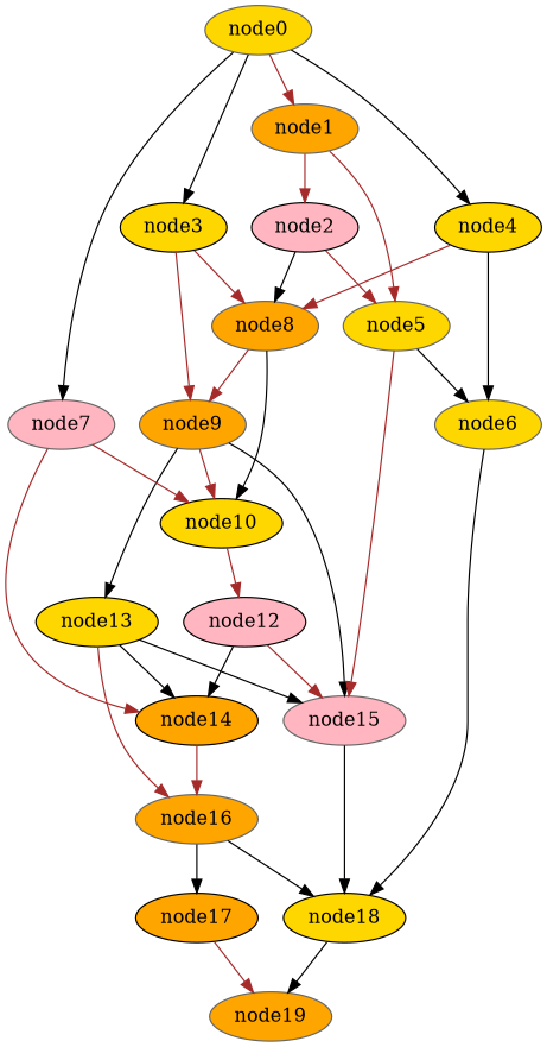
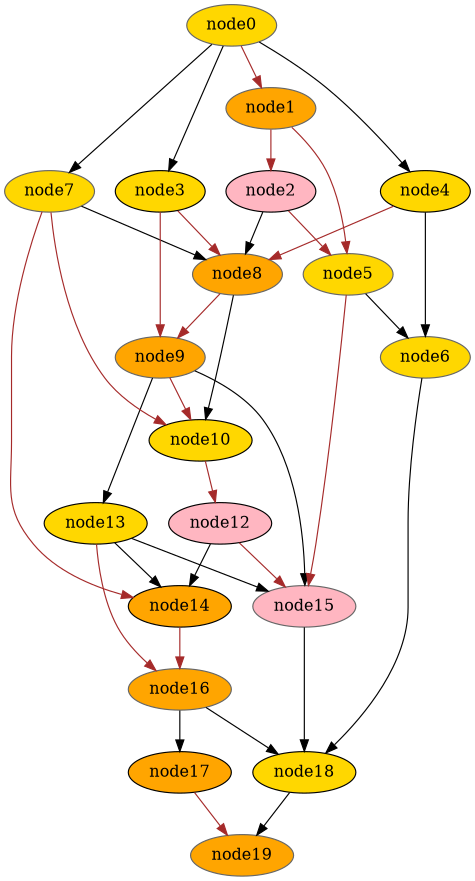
  digraph {
    node [color=gray40 fillcolor=gold style=filled]
    edge [color=black]
    node19 [fillcolor=orange]
    node18 [color=black]
    node17 [color=black fillcolor=orange]
    node16 [fillcolor=orange]
    node15 [fillcolor=lightpink]
    node14 [color=black fillcolor=orange]
    node13 [color=black]
    node12 [color=black fillcolor=lightpink]
    node10 [color=black]
    node9 [fillcolor=orange]
    node8 [fillcolor=orange]
-   node7 [fillcolor=lightpink]
+   node7
    node6
    node5
    node4 [color=black]
    node3 [color=black]
    node2 [color=black fillcolor=lightpink]
    node1 [fillcolor=orange]
    node0
    node18 -> node19
    node17 -> node19 [color=brown]
    node16 -> node18
    node16 -> node17
    node15 -> node18
    node14 -> node16 [color=brown]
    node13 -> node16 [color=brown]
    node13 -> node15
    node13 -> node14
    node12 -> node15 [color=brown]
    node12 -> node14
    node10 -> node12 [color=brown]
    node9 -> node15
    node9 -> node13
    node9 -> node10 [color=brown]
    node8 -> node10
    node8 -> node9 [color=brown]
    node7 -> node14 [color=brown]
    node7 -> node10 [color=brown]
+   node7 -> node8
    node6 -> node18
    node5 -> node15 [color=brown]
    node5 -> node6
    node4 -> node8 [color=brown]
    node4 -> node6
    node3 -> node9 [color=brown]
    node3 -> node8 [color=brown]
    node2 -> node8
    node2 -> node5 [color=brown]
    node1 -> node5 [color=brown]
    node1 -> node2 [color=brown]
    node0 -> node7
    node0 -> node4
    node0 -> node3
    node0 -> node1 [color=brown]
  }
